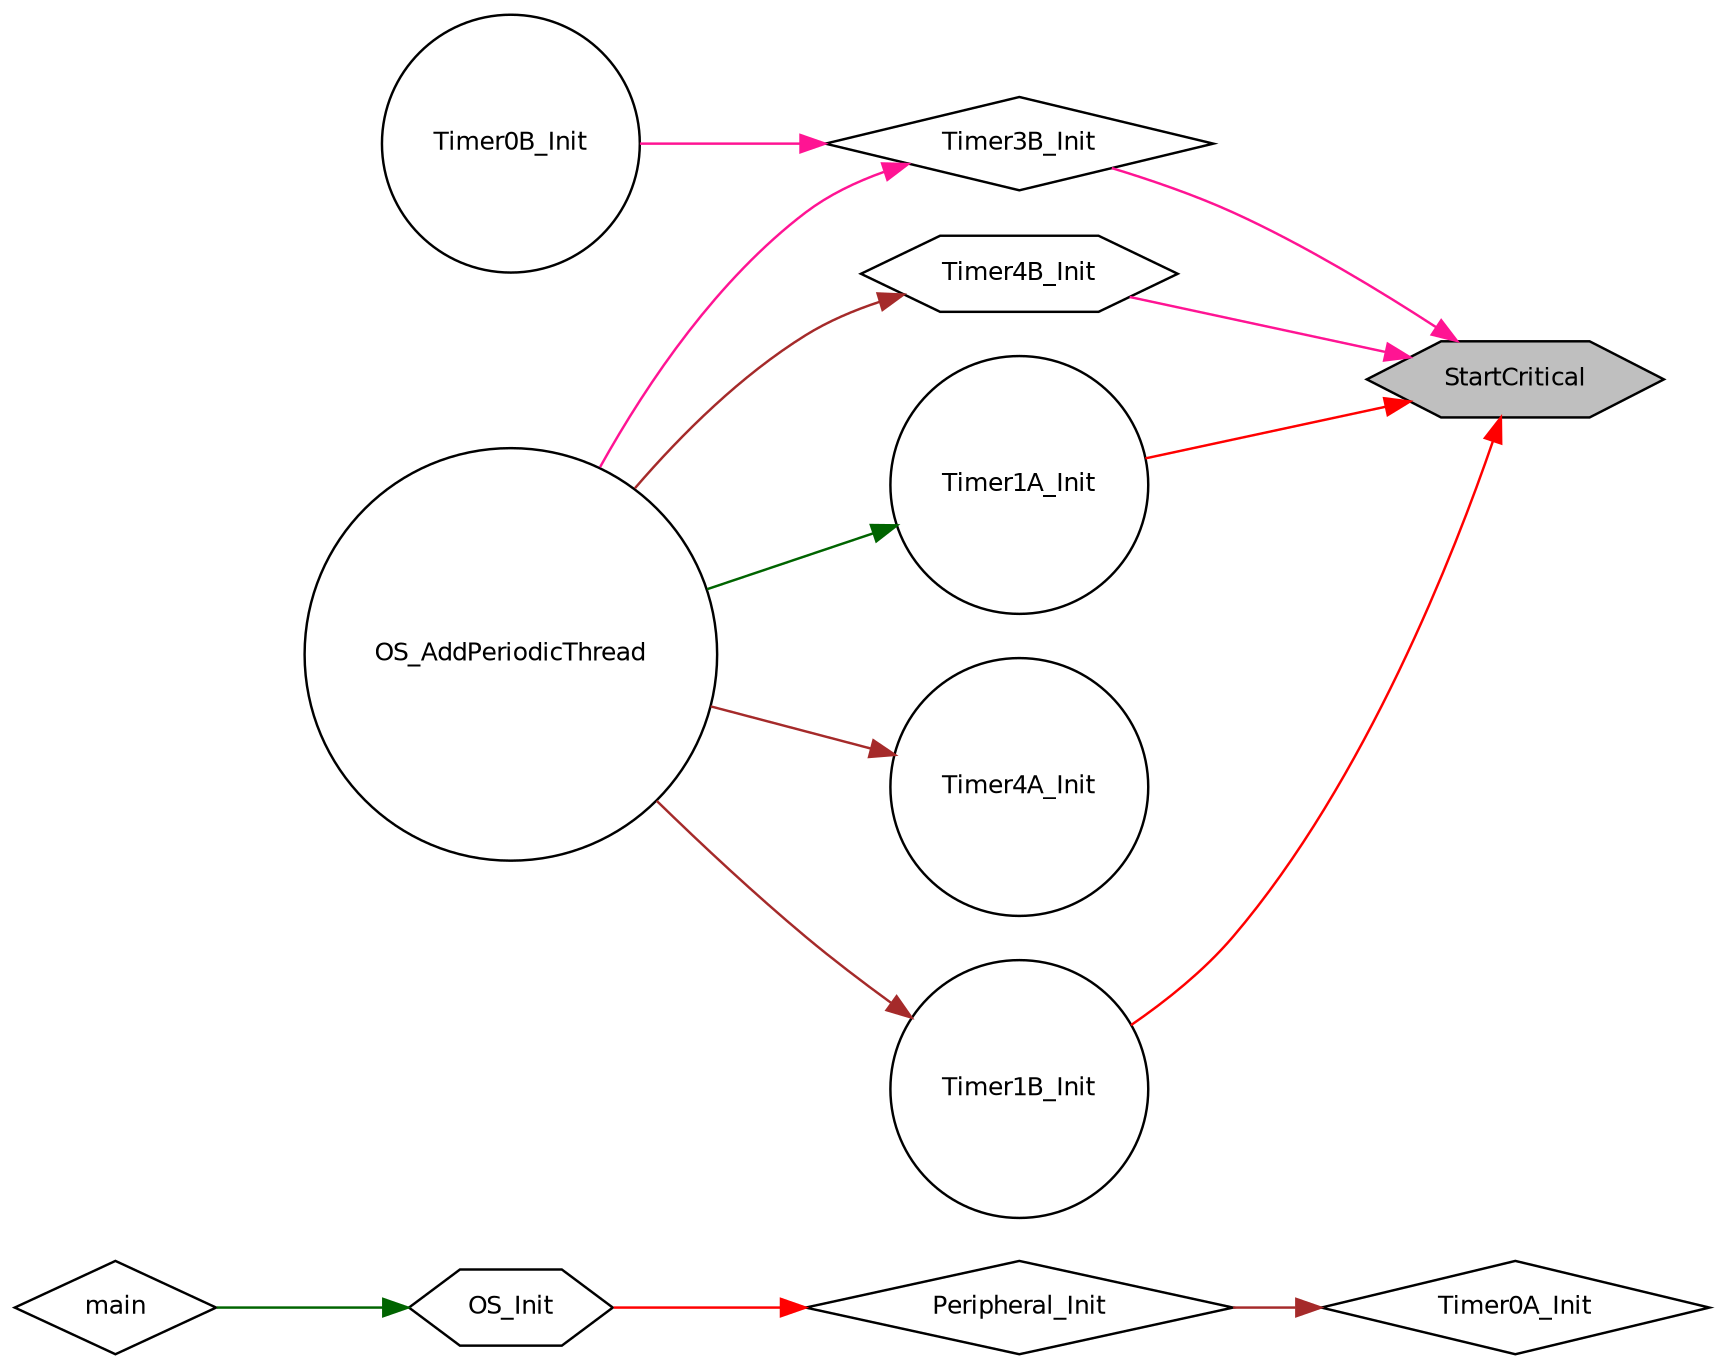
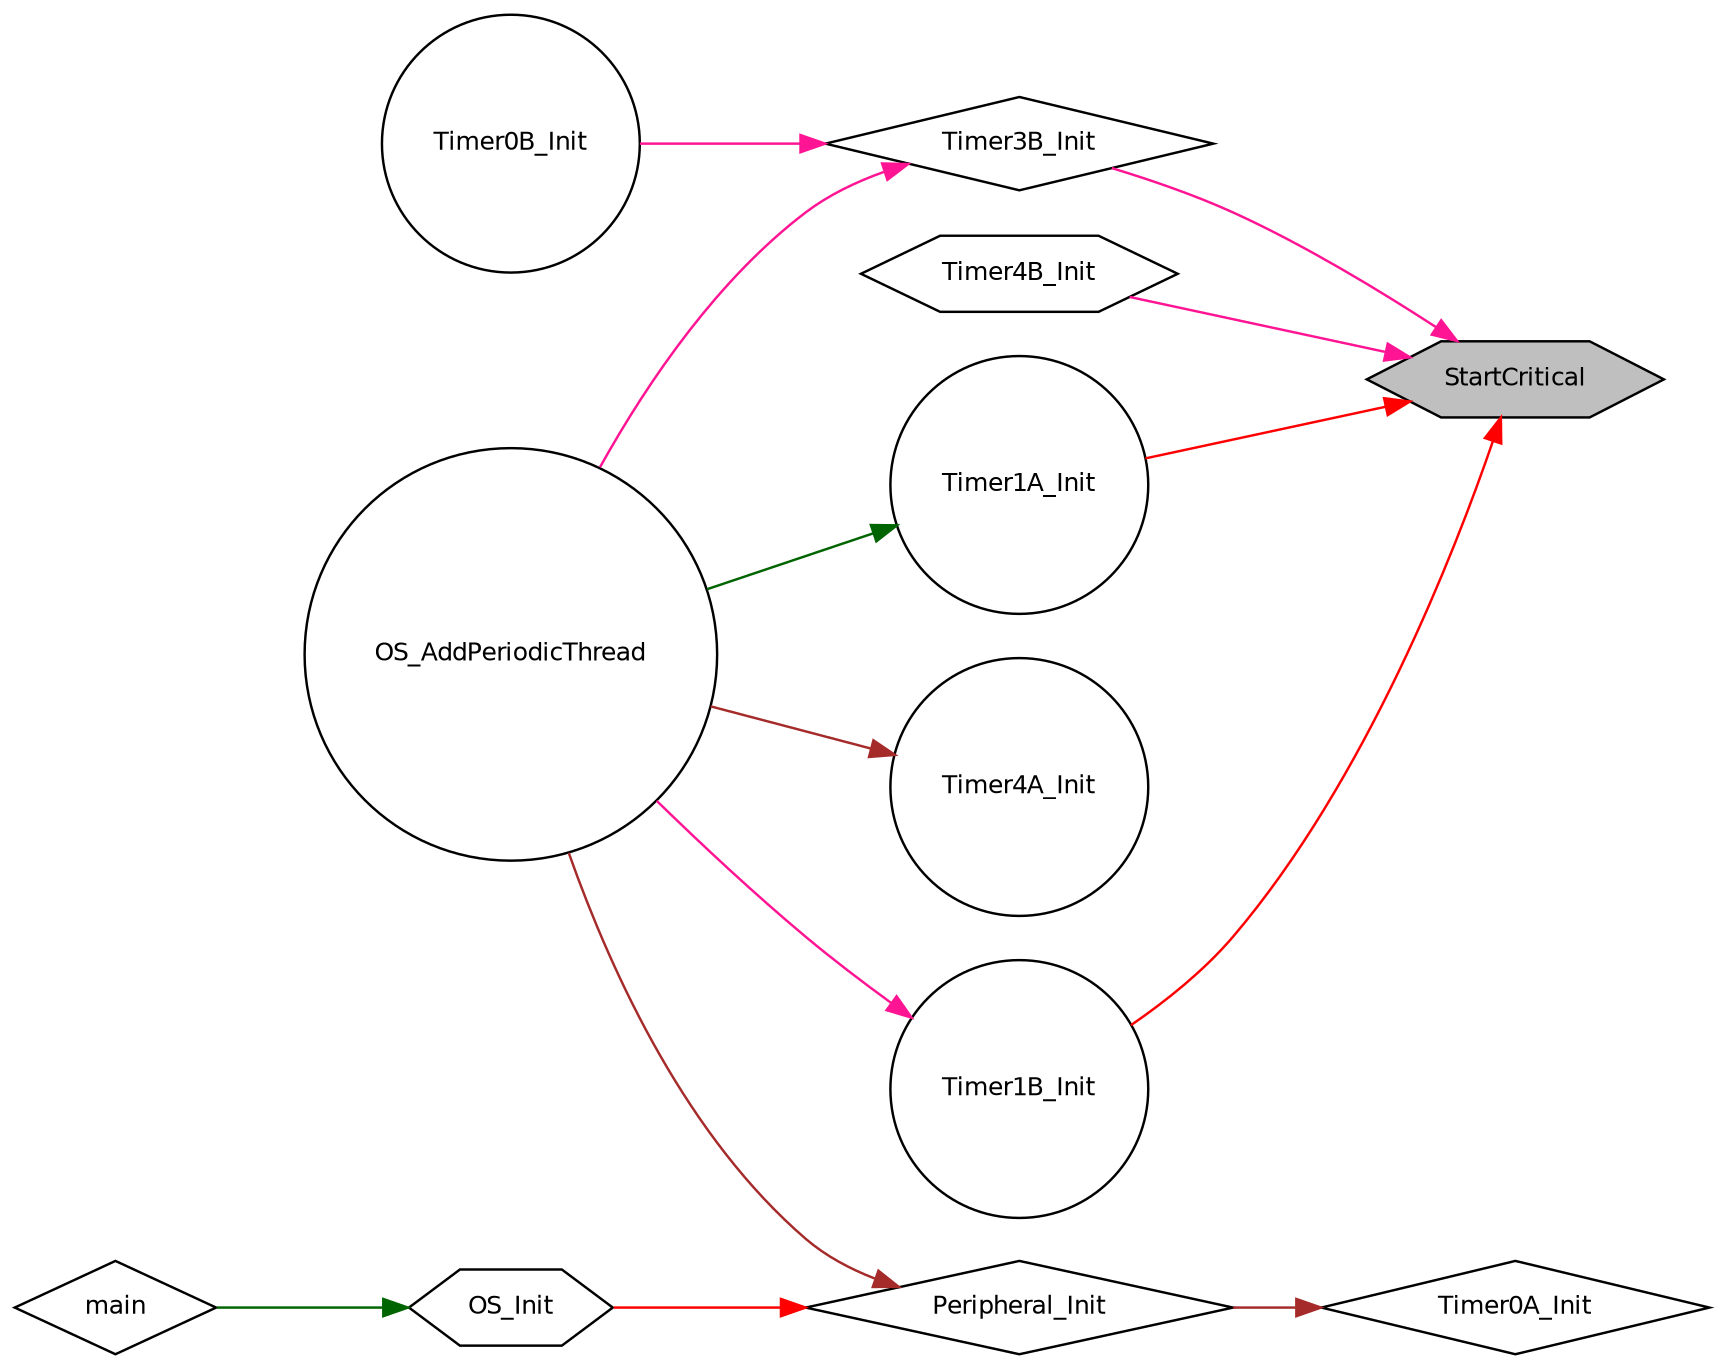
  digraph {
    rankdir=RL
    node [color=black fillcolor=white fontname=Helvetica fontsize=10 shape=circle style=filled]
    edge [color=deeppink dir=back fontname=Helvetica fontsize=10 labelfontname=Helvetica labelfontsize=10 style=solid]
    n1 [fillcolor=grey75 fontcolor=black height=0.2 label=StartCritical shape=hexagon width=0.4]
    n2 [height=0.2 label=Timer1A_Init width=0.4]
    n3 [height=0.2 label=Timer1B_Init width=0.4]
    n4 [height=0.2 label=Timer3B_Init shape=diamond width=0.4]
    n5 [height=0.2 label=Timer4B_Init shape=hexagon width=0.4]
    n6 [height=0.2 label=Timer0A_Init shape=diamond width=0.4]
    n7 [height=0.2 label=Peripheral_Init shape=diamond width=0.4]
    n8 [height=0.2 label=Timer0B_Init width=0.4]
    n9 [height=0.2 label=OS_AddPeriodicThread width=0.4]
    n10 [height=0.2 label=Timer4A_Init width=0.4]
    n11 [height=0.2 label=OS_Init shape=hexagon width=0.4]
    n12 [height=0.2 label=main shape=diamond width=0.4]
    n1 -> n2 [color=red]
    n1 -> n3 [color=red]
    n1 -> n4
    n1 -> n5
    n2 -> n9 [color=darkgreen]
-   n3 -> n9 [color=brown]
+   n3 -> n9
    n4 -> n8
    n4 -> n9
-   n5 -> n9 [color=brown]
+   n7 -> n9 [color=brown]
    n6 -> n7 [color=brown]
    n7 -> n11 [color=red]
    n10 -> n9 [color=brown]
    n11 -> n12 [color=darkgreen]
  }
